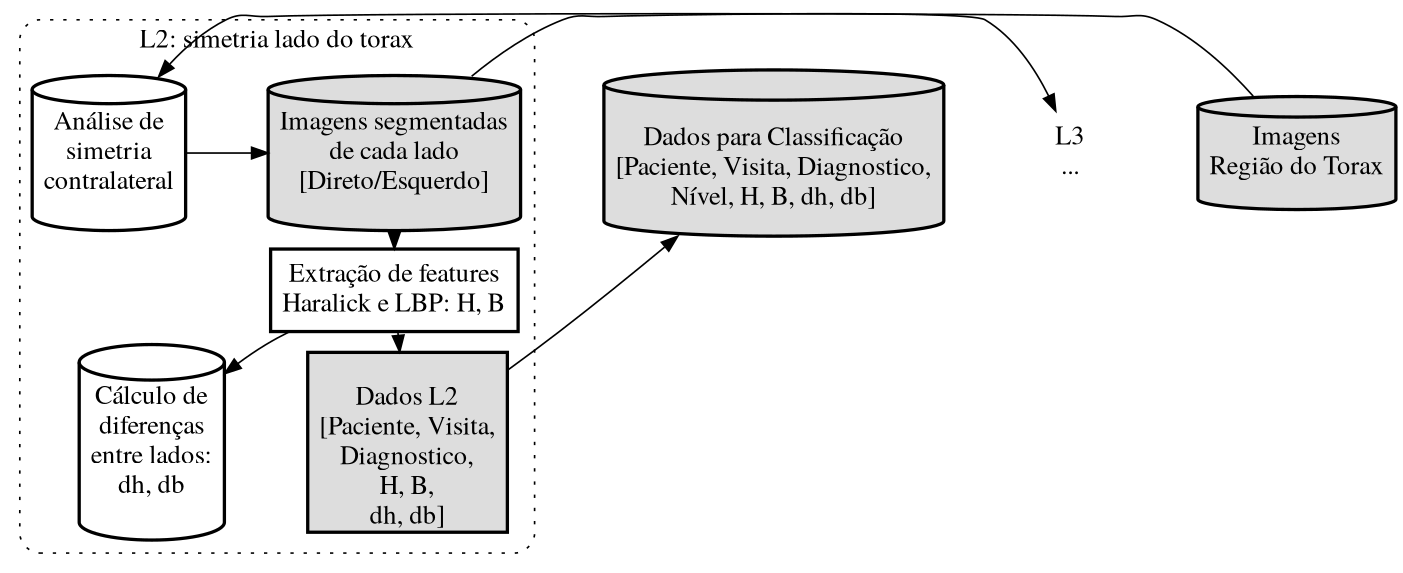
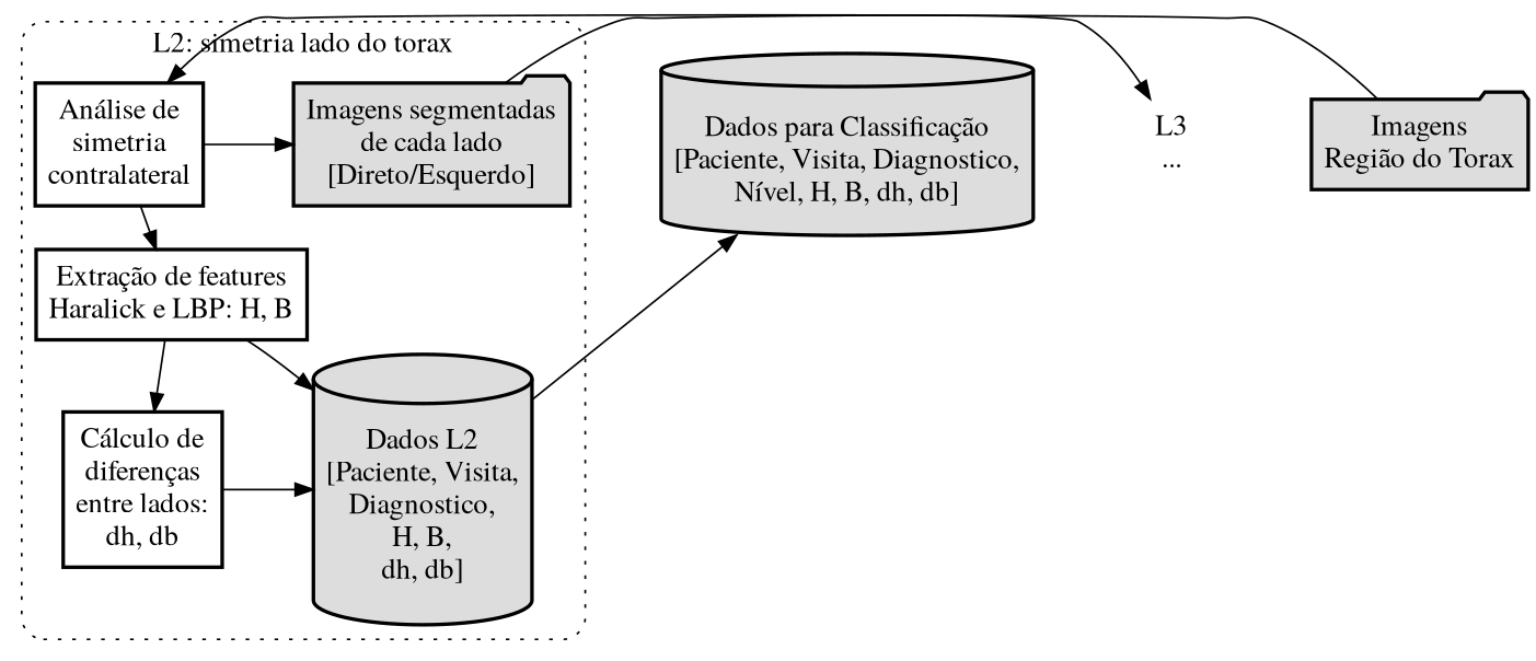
  digraph {
    nodesep=0.7
    ranksep=0.05
    node [fillcolor="#dddddd" fontname=Times fontsize=16 margin="0.1,0.1" shape=rectangle style="filled,bold"]
    edge [fontname=Times fontsize=14]
-   n1 [label="Imagens segmentadas\nde cada lado\n[Direto/Esquerdo]" shape=cylinder]
-   n2 [fillcolor="#ffffff" label="Análise de\nsimetria\ncontralateral" shape=cylinder]
-   n3 [fillcolor="#ffffff" label="Cálculo de\ndiferenças\nentre lados:\ndh, db" shape=cylinder]
-   n4 [label="\nDados L2\n[Paciente, Visita,\nDiagnostico,\nH, B,\ndh, db]" margin="0.1,0" shape=box]
+   n1 [label="Imagens segmentadas\nde cada lado\n[Direto/Esquerdo]" shape=folder]
+   n2 [fillcolor="#ffffff" label="Análise de\nsimetria\ncontralateral"]
+   n3 [fillcolor="#ffffff" label="Cálculo de\ndiferenças\nentre lados:\ndh, db"]
+   n4 [label="\nDados L2\n[Paciente, Visita,\nDiagnostico,\nH, B,\ndh, db]" margin="0.1,0" shape=cylinder]
    n5 [fillcolor="#ffffff" label="Extração de features\nHaralick e LBP: H, B"]
    n6 [fillcolor="#ffffff" label="L3\n..." shape=none]
    n7 [label="\nDados para Classificação\n[Paciente, Visita, Diagnostico,\nNível, H, B, dh, db]" margin="0.1,0" shape=cylinder]
-   n8 [label="Imagens\nRegião do Torax" shape=cylinder]
+   n8 [label="Imagens\nRegião do Torax" shape=folder]
    subgraph cluster_1 {
      fontname=Times
      fontsize=16
      label="L2: simetria lado do torax"
      style="rounded,dotted"
      n5
      subgraph sub_2 {
        fontname=Times
        fontsize=16
        label="L2: cada lado do torax"
        rank=same
        style="rounded,dotted"
        n1
        n2
      }
      subgraph sub_3 {
        fontname=Times
        fontsize=16
        label="L2: cada lado do torax"
        rank=same
        style="rounded,dotted"
        n3
        n4
      }
    }
-   n1 -> n5
+   n2 -> n5
    n1 -> n6 [constraint=false]
    n2 -> n1
+   n3 -> n4
    n4 -> n7 [constraint=false]
    n5 -> n3
    n5 -> n4
    n8 -> n2 [constraint=false]
  }
